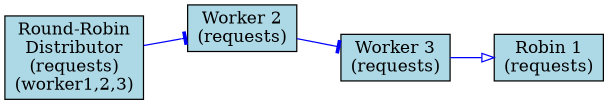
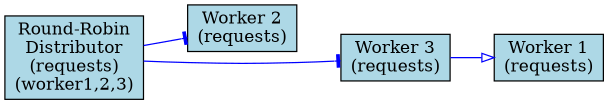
  digraph {
    rankdir=LR
    node [fillcolor=lightblue shape=box style=filled]
    edge [arrowhead=tee color=blue]
    n1 [label="Round-Robin\nDistributor\n(requests)\n(worker1,2,3)"]
    n2 [label="Worker 2\n(requests)"]
    n3 [label="Worker 3\n(requests)"]
-   n4 [label="Robin 1\n(requests)"]
+   n4 [label="Worker 1\n(requests)"]
    n1 -> n2
-   n2 -> n3
+   n1 -> n3
    n3 -> n4 [arrowhead=onormal]
  }
